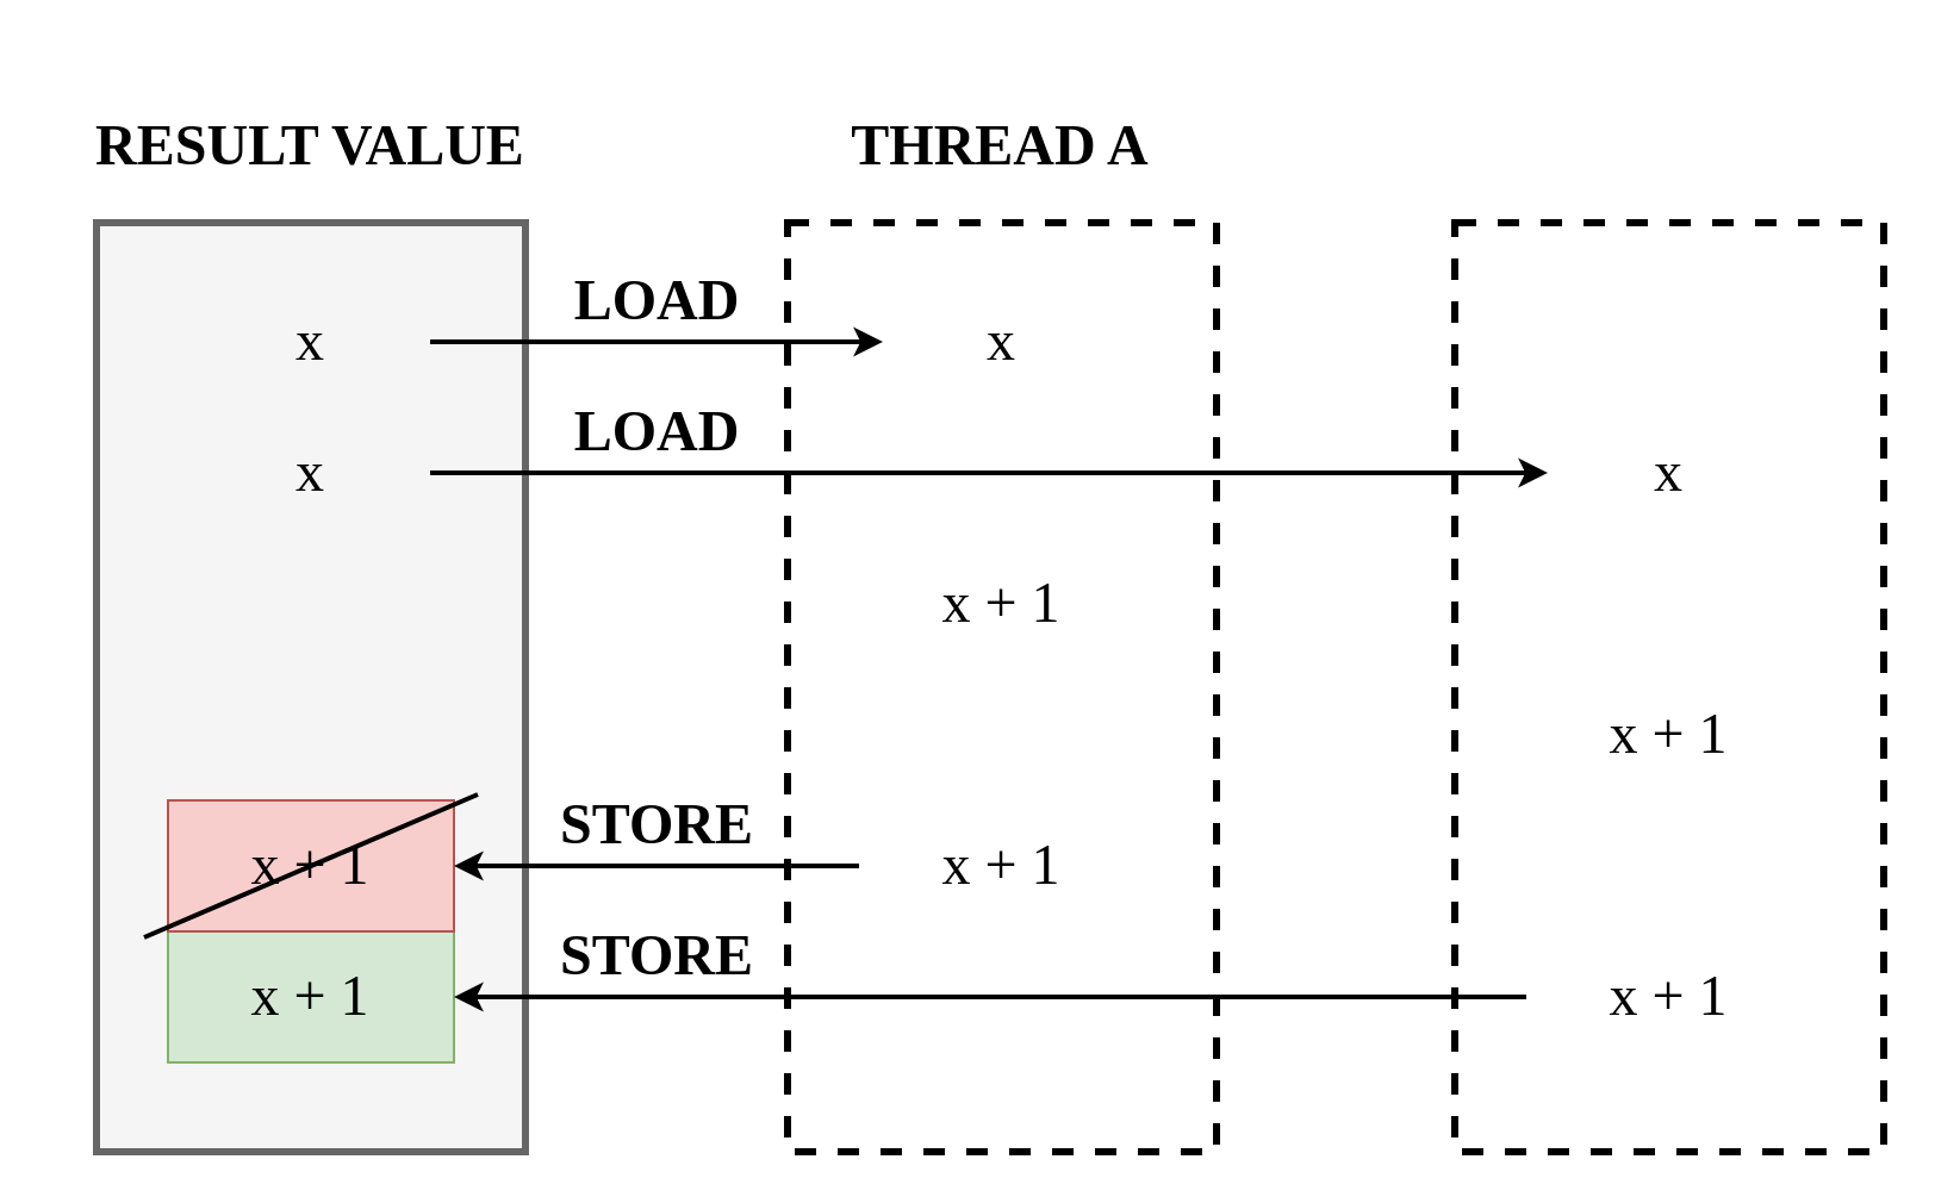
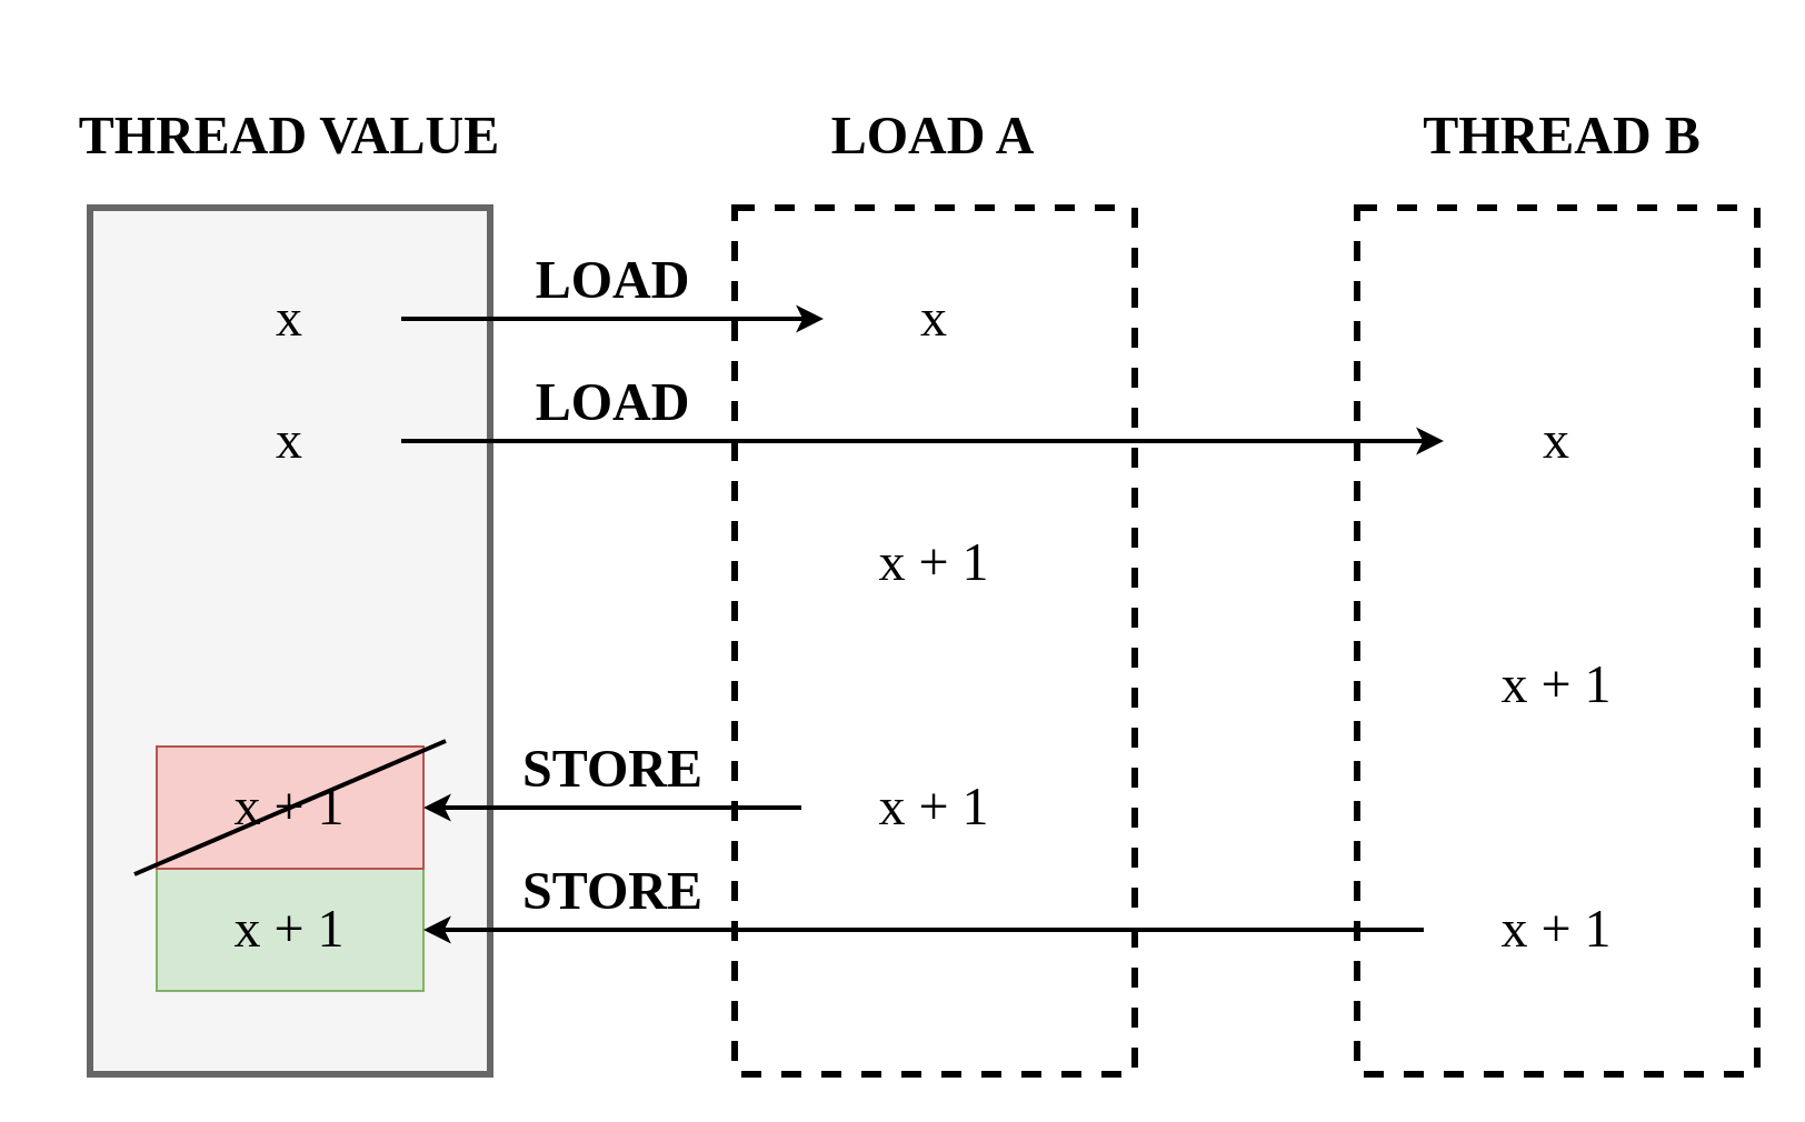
  <mxCell id="0" />
  <mxCell id="1" parent="0" />
  <mxCell id="2" value="" style="rounded=0;whiteSpace=wrap;html=1;fontFamily=IBM Plex Mono;fontSource=https%3A%2F%2Ffonts.googleapis.com%2Fcss%3Ffamily%3DIBM%2BPlex%2BMono;fontSize=24;strokeWidth=3;fillColor=#f5f5f5;fontColor=#333333;strokeColor=#666666;" parent="1" vertex="1"><mxGeometry x="40" y="93" width="180" height="390" as="geometry" /></mxCell>
  <mxCell id="3" value="x" style="text;html=1;strokeColor=none;fillColor=none;align=center;verticalAlign=middle;whiteSpace=wrap;rounded=0;fontFamily=IBM Plex Mono;fontSource=https%3A%2F%2Ffonts.googleapis.com%2Fcss%3Ffamily%3DIBM%2BPlex%2BMono;fontSize=24;" parent="1" vertex="1"><mxGeometry x="80" y="115.5" width="100" height="55" as="geometry" /></mxCell>
- <mxCell id="4" value="RESULT VALUE" style="text;html=1;strokeColor=none;fillColor=none;align=center;verticalAlign=middle;whiteSpace=wrap;rounded=0;fontFamily=IBM Plex Mono;fontSource=https%3A%2F%2Ffonts.googleapis.com%2Fcss%3Ffamily%3DIBM%2BPlex%2BMono;fontStyle=1;fontSize=24;" parent="1" vertex="1"><mxGeometry x="20" y="20.5" width="220" height="80" as="geometry" /></mxCell>
+ <mxCell id="4" value="THREAD VALUE" style="text;html=1;strokeColor=none;fillColor=none;align=center;verticalAlign=middle;whiteSpace=wrap;rounded=0;fontFamily=IBM Plex Mono;fontSource=https%3A%2F%2Ffonts.googleapis.com%2Fcss%3Ffamily%3DIBM%2BPlex%2BMono;fontStyle=1;fontSize=24;" parent="1" vertex="1"><mxGeometry x="20" y="20.5" width="220" height="80" as="geometry" /></mxCell>
  <mxCell id="5" value="x" style="text;html=1;strokeColor=none;fillColor=none;align=center;verticalAlign=middle;whiteSpace=wrap;rounded=0;fontFamily=IBM Plex Mono;fontSource=https%3A%2F%2Ffonts.googleapis.com%2Fcss%3Ffamily%3DIBM%2BPlex%2BMono;fontSize=24;" parent="1" vertex="1"><mxGeometry x="80" y="170.5" width="100" height="55" as="geometry" /></mxCell>
  <mxCell id="6" value="" style="rounded=0;whiteSpace=wrap;html=1;fontFamily=IBM Plex Mono;fontSource=https%3A%2F%2Ffonts.googleapis.com%2Fcss%3Ffamily%3DIBM%2BPlex%2BMono;fontSize=24;dashed=1;strokeWidth=3;" parent="1" vertex="1"><mxGeometry x="330" y="93" width="180" height="390" as="geometry" /></mxCell>
- <mxCell id="7" value="THREAD A" style="text;html=1;strokeColor=none;fillColor=none;align=center;verticalAlign=middle;whiteSpace=wrap;rounded=0;fontFamily=IBM Plex Mono;fontSource=https%3A%2F%2Ffonts.googleapis.com%2Fcss%3Ffamily%3DIBM%2BPlex%2BMono;fontStyle=1;fontSize=24;" parent="1" vertex="1"><mxGeometry x="332.308" y="33" width="175.385" height="55" as="geometry" /></mxCell>
+ <mxCell id="7" value="LOAD A" style="text;html=1;strokeColor=none;fillColor=none;align=center;verticalAlign=middle;whiteSpace=wrap;rounded=0;fontFamily=IBM Plex Mono;fontSource=https%3A%2F%2Ffonts.googleapis.com%2Fcss%3Ffamily%3DIBM%2BPlex%2BMono;fontStyle=1;fontSize=24;" parent="1" vertex="1"><mxGeometry x="332.308" y="33" width="175.385" height="55" as="geometry" /></mxCell>
  <mxCell id="8" value="x + 1" style="text;html=1;align=center;verticalAlign=middle;whiteSpace=wrap;rounded=0;fontFamily=IBM Plex Mono;fontSource=https%3A%2F%2Ffonts.googleapis.com%2Fcss%3Ffamily%3DIBM%2BPlex%2BMono;fontSize=24;" parent="1" vertex="1"><mxGeometry x="360" y="225.5" width="120" height="55" as="geometry" /></mxCell>
  <mxCell id="9" value="" style="rounded=0;whiteSpace=wrap;html=1;fontFamily=IBM Plex Mono;fontSource=https%3A%2F%2Ffonts.googleapis.com%2Fcss%3Ffamily%3DIBM%2BPlex%2BMono;fontSize=24;dashed=1;strokeWidth=3;" parent="1" vertex="1"><mxGeometry x="610" y="93" width="180" height="390" as="geometry" /></mxCell>
+ <mxCell id="10" value="THREAD B" style="text;html=1;strokeColor=none;fillColor=none;align=center;verticalAlign=middle;whiteSpace=wrap;rounded=0;fontFamily=IBM Plex Mono;fontSource=https%3A%2F%2Ffonts.googleapis.com%2Fcss%3Ffamily%3DIBM%2BPlex%2BMono;fontStyle=1;fontSize=24;" parent="1" vertex="1"><mxGeometry x="614.615" y="33" width="175.385" height="55" as="geometry" /></mxCell>
  <mxCell id="11" value="x" style="text;html=1;strokeColor=none;fillColor=none;align=center;verticalAlign=middle;whiteSpace=wrap;rounded=0;perimeterSpacing=1;fontFamily=IBM Plex Mono;fontSource=https%3A%2F%2Ffonts.googleapis.com%2Fcss%3Ffamily%3DIBM%2BPlex%2BMono;fontSize=24;" parent="1" vertex="1"><mxGeometry x="650" y="170.5" width="100" height="55" as="geometry" /></mxCell>
  <mxCell id="12" value="x + 1" style="text;html=1;strokeColor=none;fillColor=none;align=center;verticalAlign=middle;whiteSpace=wrap;rounded=0;fontFamily=IBM Plex Mono;fontSource=https%3A%2F%2Ffonts.googleapis.com%2Fcss%3Ffamily%3DIBM%2BPlex%2BMono;fontSize=24;" parent="1" vertex="1"><mxGeometry x="640" y="280.5" width="120" height="55" as="geometry" /></mxCell>
  <mxCell id="13" value="x + 1" style="text;html=1;strokeColor=none;fillColor=none;align=center;verticalAlign=middle;whiteSpace=wrap;rounded=0;fontFamily=IBM Plex Mono;fontSource=https%3A%2F%2Ffonts.googleapis.com%2Fcss%3Ffamily%3DIBM%2BPlex%2BMono;fontSize=24;" parent="1" vertex="1"><mxGeometry x="360" y="335.5" width="120" height="55" as="geometry" /></mxCell>
  <mxCell id="14" value="x + 1" style="text;html=1;strokeColor=none;fillColor=none;align=center;verticalAlign=middle;whiteSpace=wrap;rounded=0;fontFamily=IBM Plex Mono;fontSource=https%3A%2F%2Ffonts.googleapis.com%2Fcss%3Ffamily%3DIBM%2BPlex%2BMono;fontSize=24;" parent="1" vertex="1"><mxGeometry x="640" y="390.5" width="120" height="55" as="geometry" /></mxCell>
  <mxCell id="15" value="x + 1" style="text;html=1;strokeColor=#82b366;fillColor=#d5e8d4;align=center;verticalAlign=middle;whiteSpace=wrap;rounded=0;fontFamily=IBM Plex Mono;fontSource=https%3A%2F%2Ffonts.googleapis.com%2Fcss%3Ffamily%3DIBM%2BPlex%2BMono;fontSize=24;" parent="1" vertex="1"><mxGeometry x="70" y="390.5" width="120" height="55" as="geometry" /></mxCell>
  <mxCell id="16" value="x + 1" style="text;html=1;strokeColor=#b85450;fillColor=#f8cecc;align=center;verticalAlign=middle;whiteSpace=wrap;rounded=0;fontFamily=IBM Plex Mono;fontSource=https%3A%2F%2Ffonts.googleapis.com%2Fcss%3Ffamily%3DIBM%2BPlex%2BMono;fontSize=24;" parent="1" vertex="1"><mxGeometry x="70" y="335.5" width="120" height="55" as="geometry" /></mxCell>
  <mxCell id="17" value="" style="endArrow=classic;html=1;rounded=0;targetPerimeterSpacing=0;strokeWidth=2;fontFamily=IBM Plex Mono;fontSource=https%3A%2F%2Ffonts.googleapis.com%2Fcss%3Ffamily%3DIBM%2BPlex%2BMono;fontSize=24;" parent="1" target="19" edge="1" source="3"><mxGeometry width="50" height="50" relative="1" as="geometry"><mxPoint x="171.538" y="142.601" as="sourcePoint" /><mxPoint x="389.308" y="142.601" as="targetPoint" /></mxGeometry></mxCell>
  <mxCell id="18" value="LOAD" style="edgeLabel;html=1;align=center;verticalAlign=middle;resizable=0;points=[];fontFamily=IBM Plex Mono;fontSource=https%3A%2F%2Ffonts.googleapis.com%2Fcss%3Ffamily%3DIBM%2BPlex%2BMono;fontStyle=1;fontSize=24;labelBackgroundColor=#FFFFFF;" vertex="1" connectable="0" parent="17"><mxGeometry x="-0.02" relative="1" as="geometry"><mxPoint x="1" y="-18" as="offset" /></mxGeometry></mxCell>
  <mxCell id="19" value="x" style="text;html=1;strokeColor=none;fillColor=none;align=center;verticalAlign=middle;whiteSpace=wrap;rounded=0;fontFamily=IBM Plex Mono;fontSource=https%3A%2F%2Ffonts.googleapis.com%2Fcss%3Ffamily%3DIBM%2BPlex%2BMono;fontSize=24;" parent="1" vertex="1"><mxGeometry x="370" y="115.5" width="100" height="55" as="geometry" /></mxCell>
  <mxCell id="20" value="" style="endArrow=classic;html=1;rounded=0;targetPerimeterSpacing=0;strokeWidth=2;fontFamily=IBM Plex Mono;fontSource=https%3A%2F%2Ffonts.googleapis.com%2Fcss%3Ffamily%3DIBM%2BPlex%2BMono;fontSize=24;" edge="1" parent="1" source="5" target="11"><mxGeometry width="50" height="50" relative="1" as="geometry"><mxPoint x="171.538" y="197.601" as="sourcePoint" /><mxPoint x="389.308" y="197.601" as="targetPoint" /></mxGeometry></mxCell>
  <mxCell id="21" value="LOAD" style="edgeLabel;html=1;align=center;verticalAlign=middle;resizable=0;points=[];spacing=3;spacingRight=0;fontFamily=IBM Plex Mono;fontSource=https%3A%2F%2Ffonts.googleapis.com%2Fcss%3Ffamily%3DIBM%2BPlex%2BMono;fontStyle=1;fontSize=24;labelBackgroundColor=#FFFFFF;" vertex="1" connectable="0" parent="20"><mxGeometry x="0.01" relative="1" as="geometry"><mxPoint x="-143" y="-18" as="offset" /></mxGeometry></mxCell>
  <mxCell id="22" value="" style="endArrow=classic;html=1;rounded=0;strokeWidth=2;sourcePerimeterSpacing=0;fontFamily=IBM Plex Mono;fontSource=https%3A%2F%2Ffonts.googleapis.com%2Fcss%3Ffamily%3DIBM%2BPlex%2BMono;fontSize=24;" edge="1" parent="1" source="13" target="16"><mxGeometry width="50" height="50" relative="1" as="geometry"><mxPoint x="350" y="363" as="sourcePoint" /><mxPoint x="190" y="363" as="targetPoint" /></mxGeometry></mxCell>
  <mxCell id="23" value="STORE" style="edgeLabel;html=1;align=center;verticalAlign=middle;resizable=0;points=[];fontFamily=IBM Plex Mono;fontSource=https%3A%2F%2Ffonts.googleapis.com%2Fcss%3Ffamily%3DIBM%2BPlex%2BMono;fontStyle=1;fontSize=24;labelBackgroundColor=#FFFFFF;" vertex="1" connectable="0" parent="22"><mxGeometry x="0.01" y="-1" relative="1" as="geometry"><mxPoint y="-17" as="offset" /></mxGeometry></mxCell>
  <mxCell id="24" value="" style="endArrow=classic;html=1;rounded=0;strokeWidth=2;sourcePerimeterSpacing=0;fontFamily=IBM Plex Mono;fontSource=https%3A%2F%2Ffonts.googleapis.com%2Fcss%3Ffamily%3DIBM%2BPlex%2BMono;fontSize=24;" edge="1" parent="1" source="14" target="15"><mxGeometry width="50" height="50" relative="1" as="geometry"><mxPoint x="610" y="443" as="sourcePoint" /><mxPoint x="200" y="418" as="targetPoint" /></mxGeometry></mxCell>
  <mxCell id="25" value="STORE" style="edgeLabel;html=1;align=center;verticalAlign=middle;resizable=0;points=[];fontFamily=IBM Plex Mono;fontSource=https%3A%2F%2Ffonts.googleapis.com%2Fcss%3Ffamily%3DIBM%2BPlex%2BMono;fontStyle=1;fontSize=24;labelBackgroundColor=#FFFFFF;" vertex="1" connectable="0" parent="24"><mxGeometry x="0.59" y="1" relative="1" as="geometry"><mxPoint x="-8" y="-19" as="offset" /></mxGeometry></mxCell>
  <mxCell id="26" value="" style="endArrow=none;html=1;rounded=0;strokeWidth=2;fontSize=24;fontFamily=IBM Plex Mono;fontSource=https%3A%2F%2Ffonts.googleapis.com%2Fcss%3Ffamily%3DIBM%2BPlex%2BMono;" edge="1" parent="1"><mxGeometry width="50" height="50" relative="1" as="geometry"><mxPoint x="60" y="393" as="sourcePoint" /><mxPoint x="200" y="333" as="targetPoint" /></mxGeometry></mxCell>
